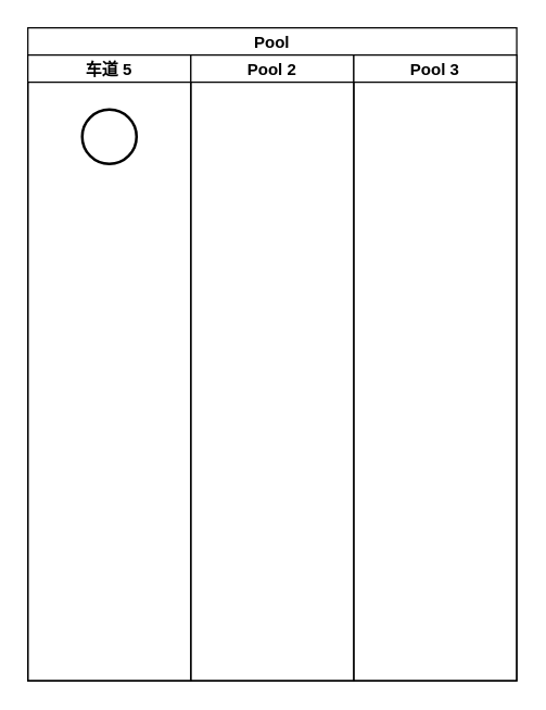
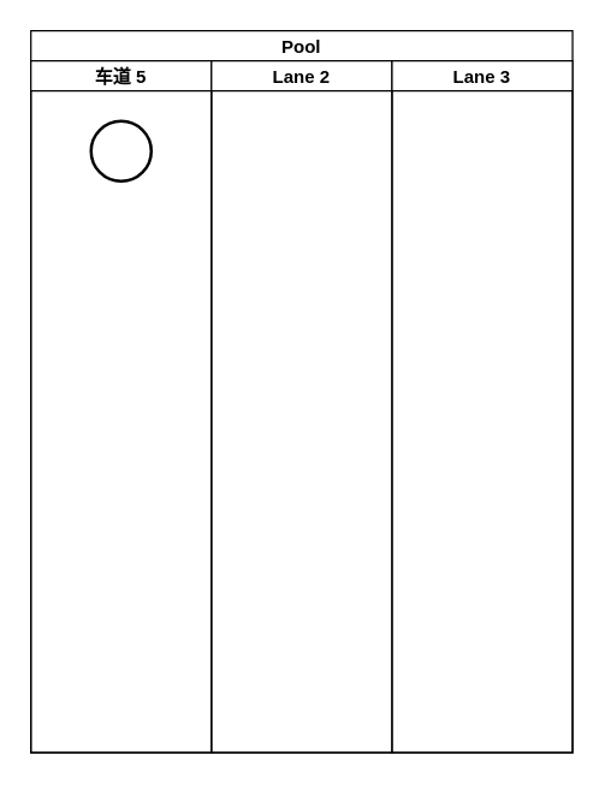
  <mxCell id="0" />
  <mxCell id="1" parent="0" />
  <mxCell id="2" value="Pool" style="swimlane;childLayout=stackLayout;resizeParent=1;resizeParentMax=0;startSize=20;" vertex="1" parent="1"><mxGeometry x="20" y="20" width="360" height="480" as="geometry"><mxRectangle x="80" y="110" width="60" height="20" as="alternateBounds" /></mxGeometry></mxCell>
  <mxCell id="3" value="车道 5" style="swimlane;startSize=20;" vertex="1" parent="2"><mxGeometry y="20" width="120" height="460" as="geometry" /></mxCell>
  <mxCell id="4" value="" style="strokeWidth=2;html=1;shape=mxgraph.flowchart.start_2;whiteSpace=wrap;" vertex="1" parent="3"><mxGeometry x="40" y="40" width="40" height="40" as="geometry" /></mxCell>
- <mxCell id="5" value="Pool 2" style="swimlane;startSize=20;" vertex="1" parent="2"><mxGeometry x="120" y="20" width="120" height="460" as="geometry" /></mxCell>
- <mxCell id="6" value="Pool 3" style="swimlane;startSize=20;" vertex="1" parent="2"><mxGeometry x="240" y="20" width="120" height="460" as="geometry" /></mxCell>
+ <mxCell id="5" value="Lane 2" style="swimlane;startSize=20;" vertex="1" parent="2"><mxGeometry x="120" y="20" width="120" height="460" as="geometry" /></mxCell>
+ <mxCell id="6" value="Lane 3" style="swimlane;startSize=20;" vertex="1" parent="2"><mxGeometry x="240" y="20" width="120" height="460" as="geometry" /></mxCell>
